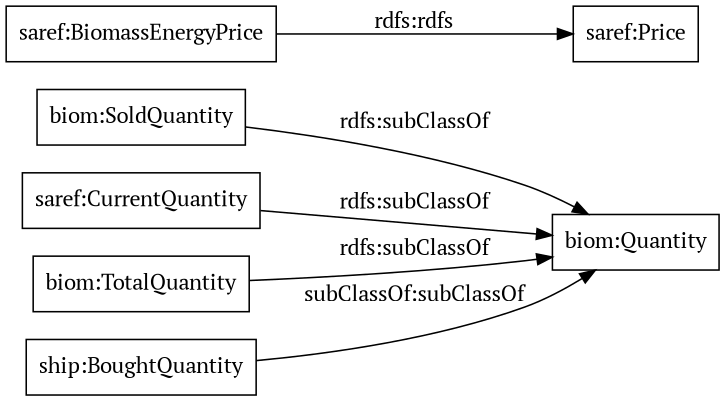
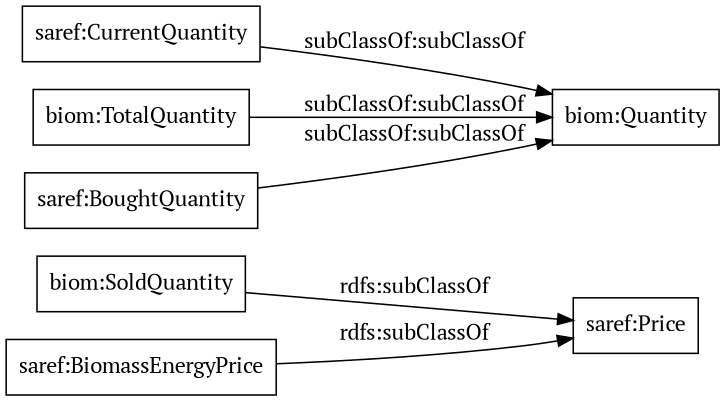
  digraph {
    fontname="PT Serif"
    rankdir=LR
    node [color=black fontname="PT Serif" shape=rectangle]
    edge [fontname="PT Serif"]
    "biom:SoldQuantity"
    "biom:Quantity"
    n3 [label="saref:CurrentQuantity"]
    "biom:TotalQuantity"
-   "ship:BoughtQuantity"
+   "ship:BoughtQuantity" [label="saref:BoughtQuantity"]
    n6 [label="saref:BiomassEnergyPrice"]
    "saref:Price"
-   "biom:SoldQuantity" -> "biom:Quantity" [label="rdfs:subClassOf"]
-   n3 -> "biom:Quantity" [label="rdfs:subClassOf"]
-   "biom:TotalQuantity" -> "biom:Quantity" [label="rdfs:subClassOf"]
+   "biom:SoldQuantity" -> "saref:Price" [label="rdfs:subClassOf"]
+   n3 -> "biom:Quantity" [label="subClassOf:subClassOf"]
+   "biom:TotalQuantity" -> "biom:Quantity" [label="subClassOf:subClassOf"]
    "ship:BoughtQuantity" -> "biom:Quantity" [label="subClassOf:subClassOf"]
-   n6 -> "saref:Price" [label="rdfs:rdfs"]
+   n6 -> "saref:Price" [label="rdfs:subClassOf"]
  }
